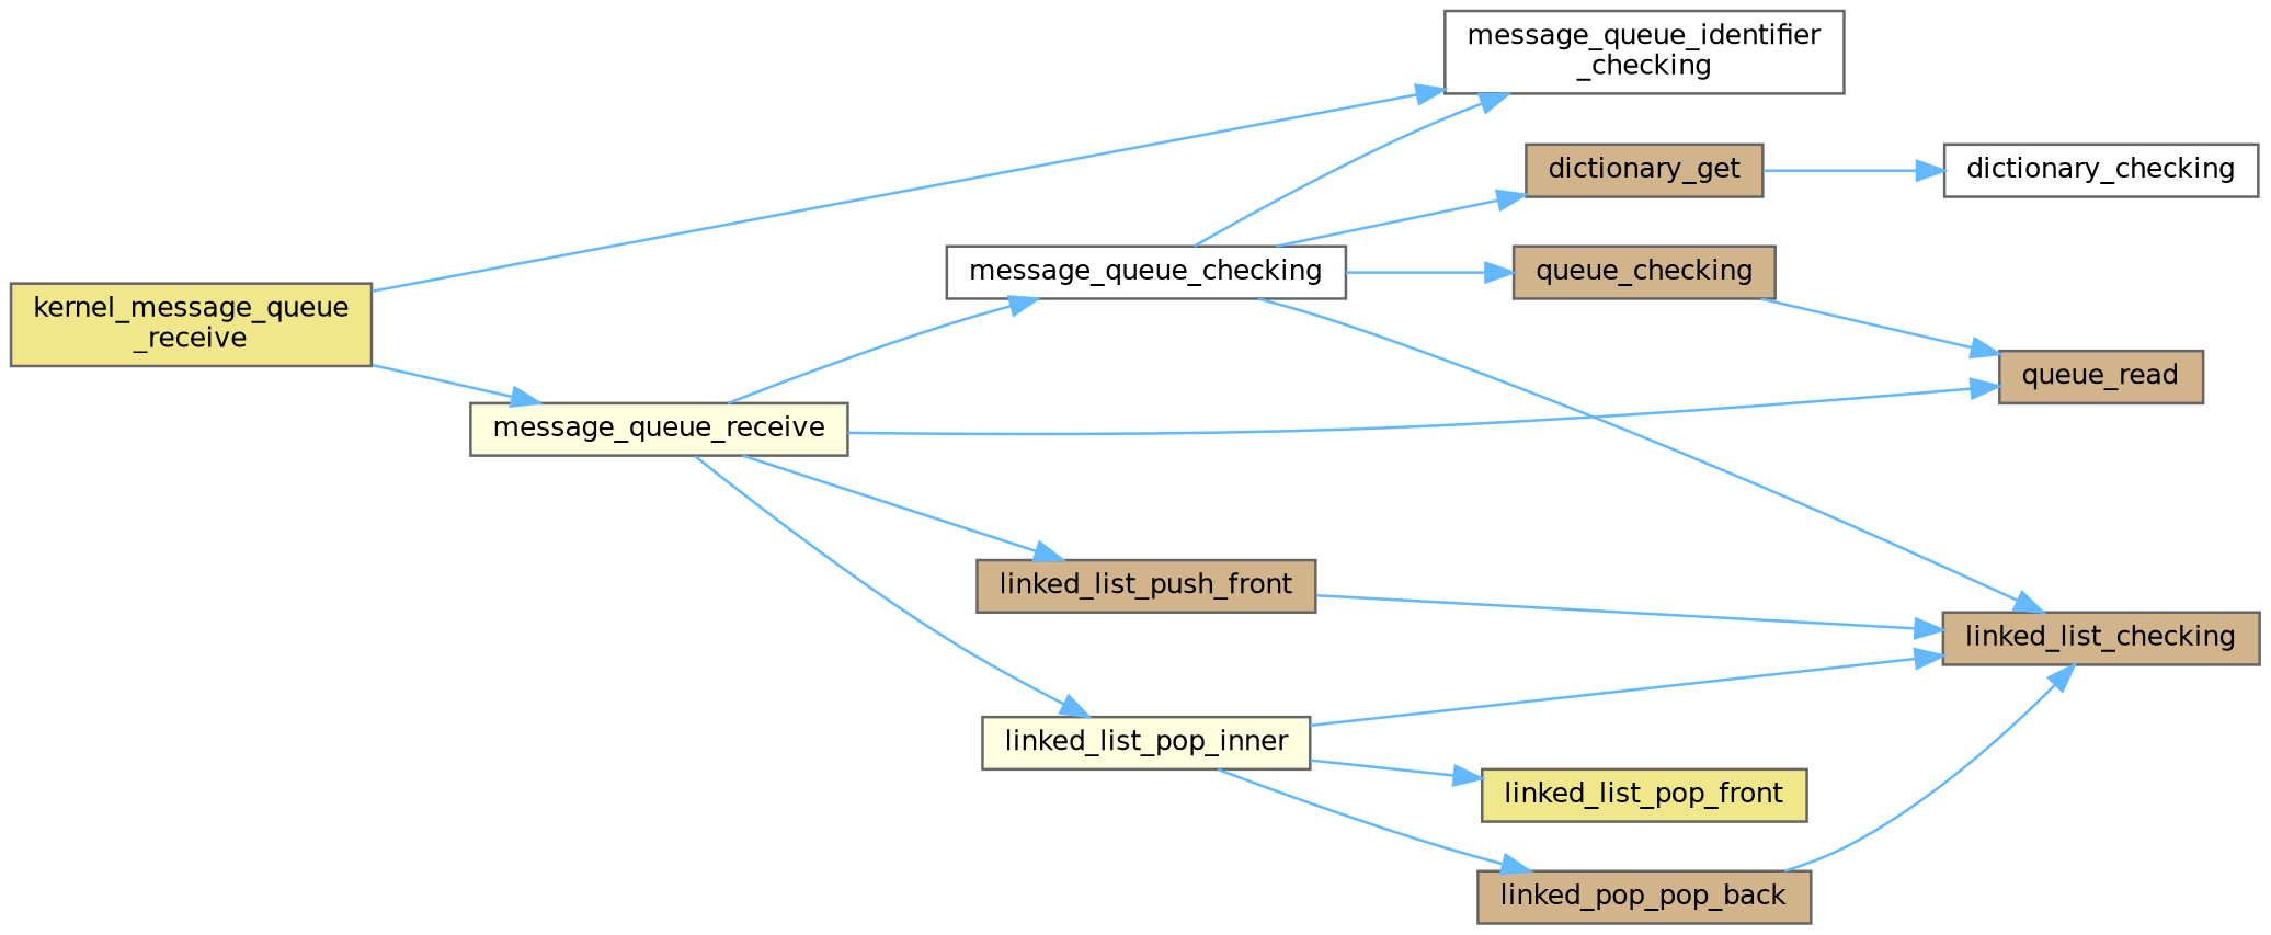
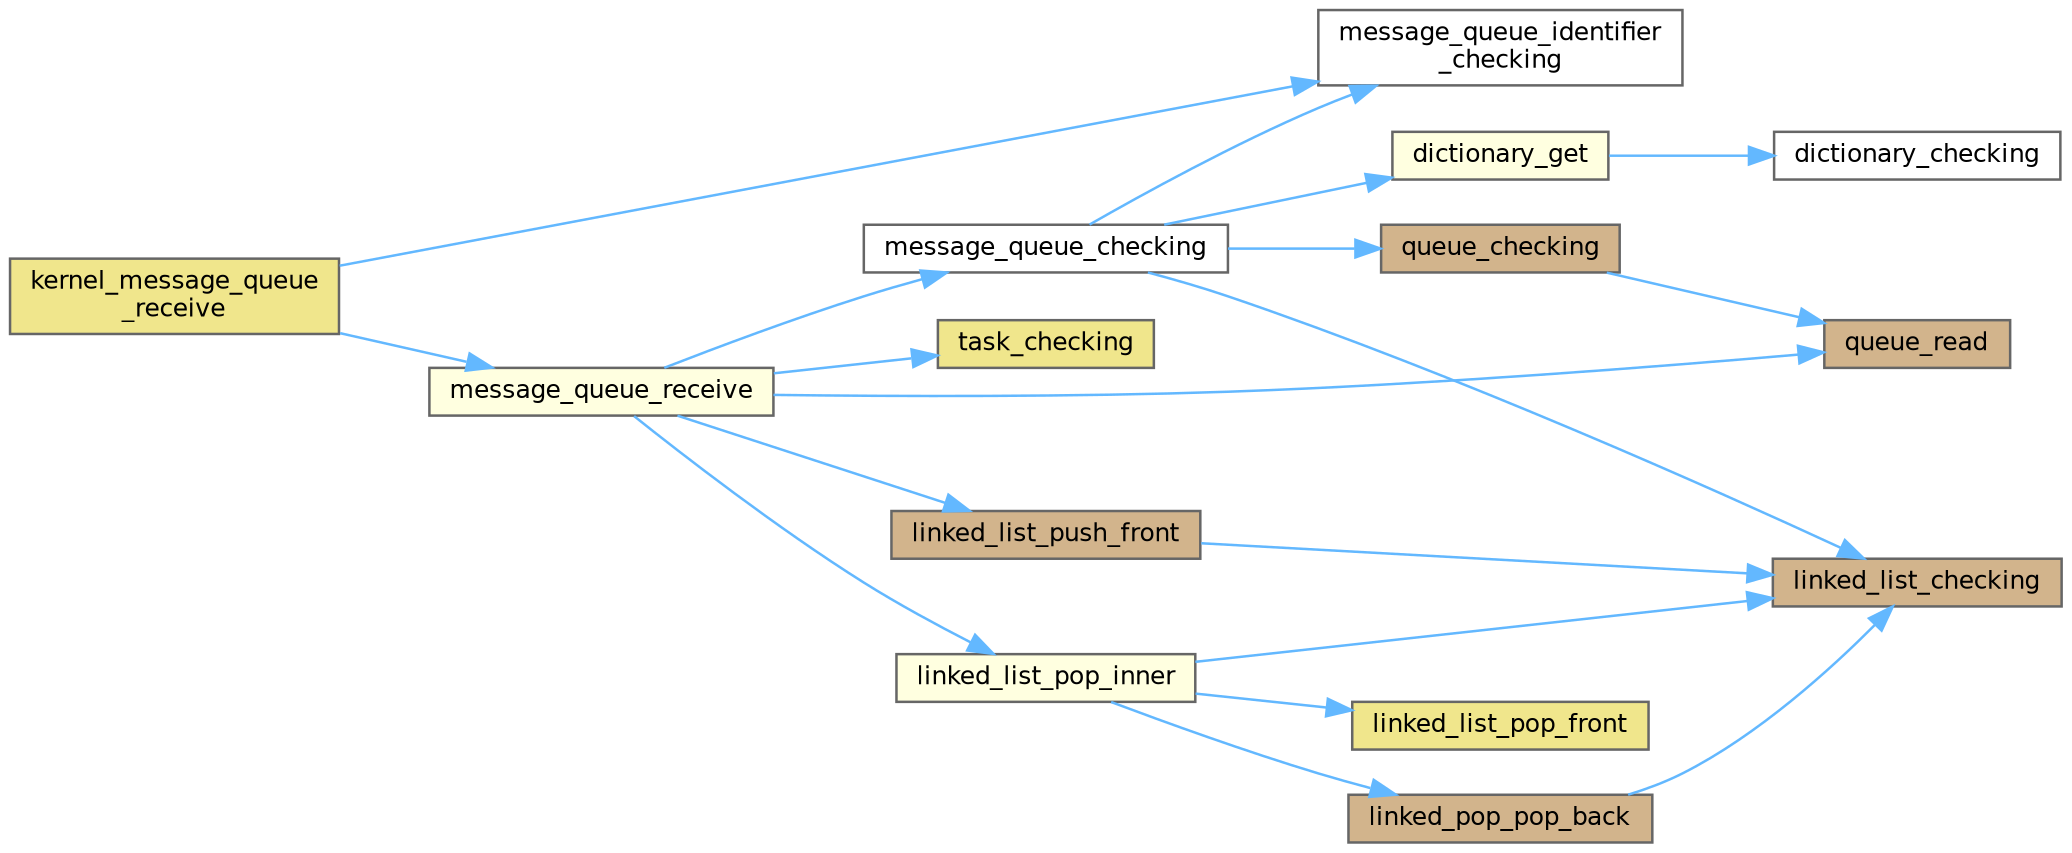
  digraph {
    rankdir=LR
    node [color=grey40 fillcolor=tan fontname=Helvetica fontsize=10 shape=box style=filled]
    edge [color=steelblue1 fontname=Helvetica fontsize=10 labelfontname=Helvetica labelfontsize=10 style=solid]
    n1 [color=gray40 fillcolor=khaki fontcolor=black height=0.2 label="kernel_message_queue\l_receive" width=0.4]
    n2 [fillcolor=white height=0.2 label="message_queue_identifier\l_checking" width=0.4]
    n3 [fillcolor=lightyellow height=0.2 label=message_queue_receive width=0.4]
-   n4 [height=0.2 label=dictionary_get width=0.4]
+   n4 [fillcolor=lightyellow height=0.2 label=dictionary_get width=0.4]
    n5 [fillcolor=white height=0.2 label=dictionary_checking width=0.4]
    n6 [fillcolor=lightyellow height=0.2 label=linked_list_pop_inner width=0.4]
    n7 [height=0.2 label=linked_list_push_front width=0.4]
    n8 [fillcolor=white height=0.2 label=message_queue_checking width=0.4]
    n9 [height=0.2 label=queue_read width=0.4]
+   n10 [fillcolor=khaki height=0.2 label=task_checking width=0.4]
    n11 [height=0.2 label=linked_list_checking width=0.4]
    n12 [height=0.2 label=linked_pop_pop_back width=0.4]
    n13 [fillcolor=khaki height=0.2 label=linked_list_pop_front width=0.4]
    n14 [height=0.2 label=queue_checking width=0.4]
    n1 -> n2
    n1 -> n3
    n3 -> n6
    n3 -> n7
    n3 -> n8
    n3 -> n9
+   n3 -> n10
    n4 -> n5
    n6 -> n11
    n6 -> n12
    n6 -> n13
    n7 -> n11
    n8 -> n2
    n8 -> n4
    n8 -> n11
    n8 -> n14
    n12 -> n11
    n14 -> n9
  }
